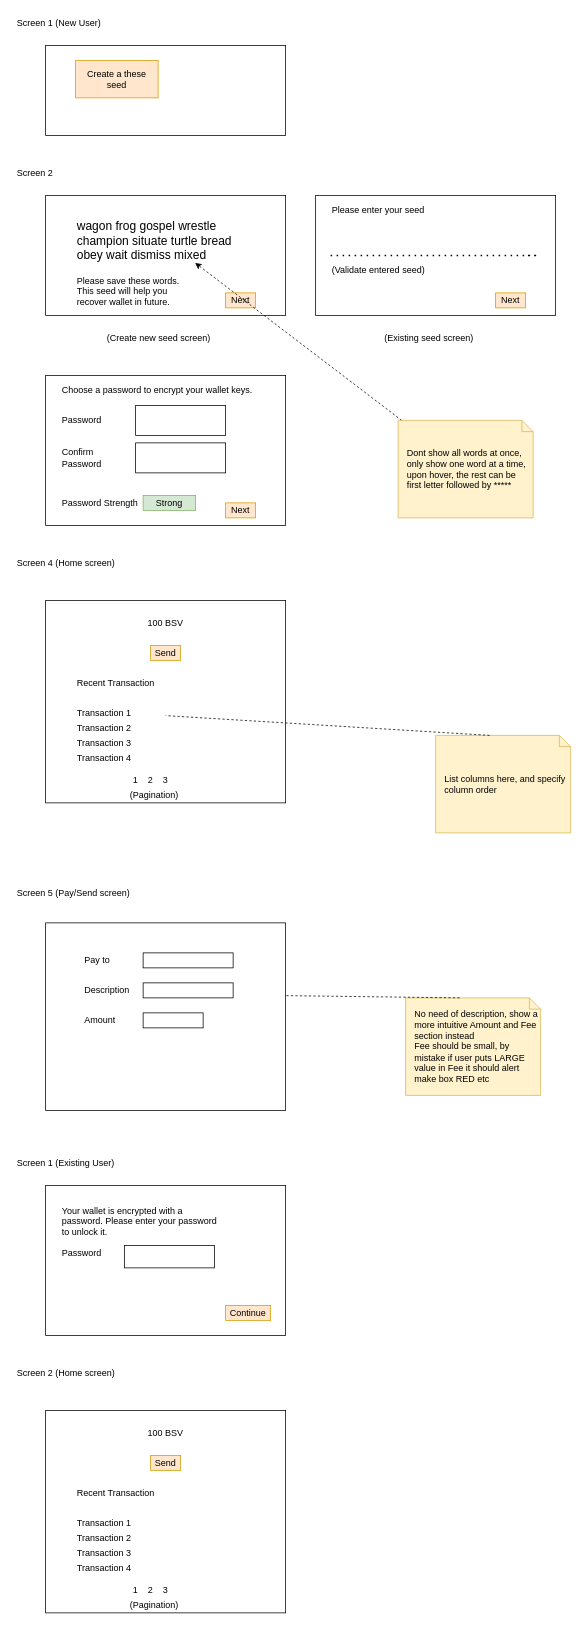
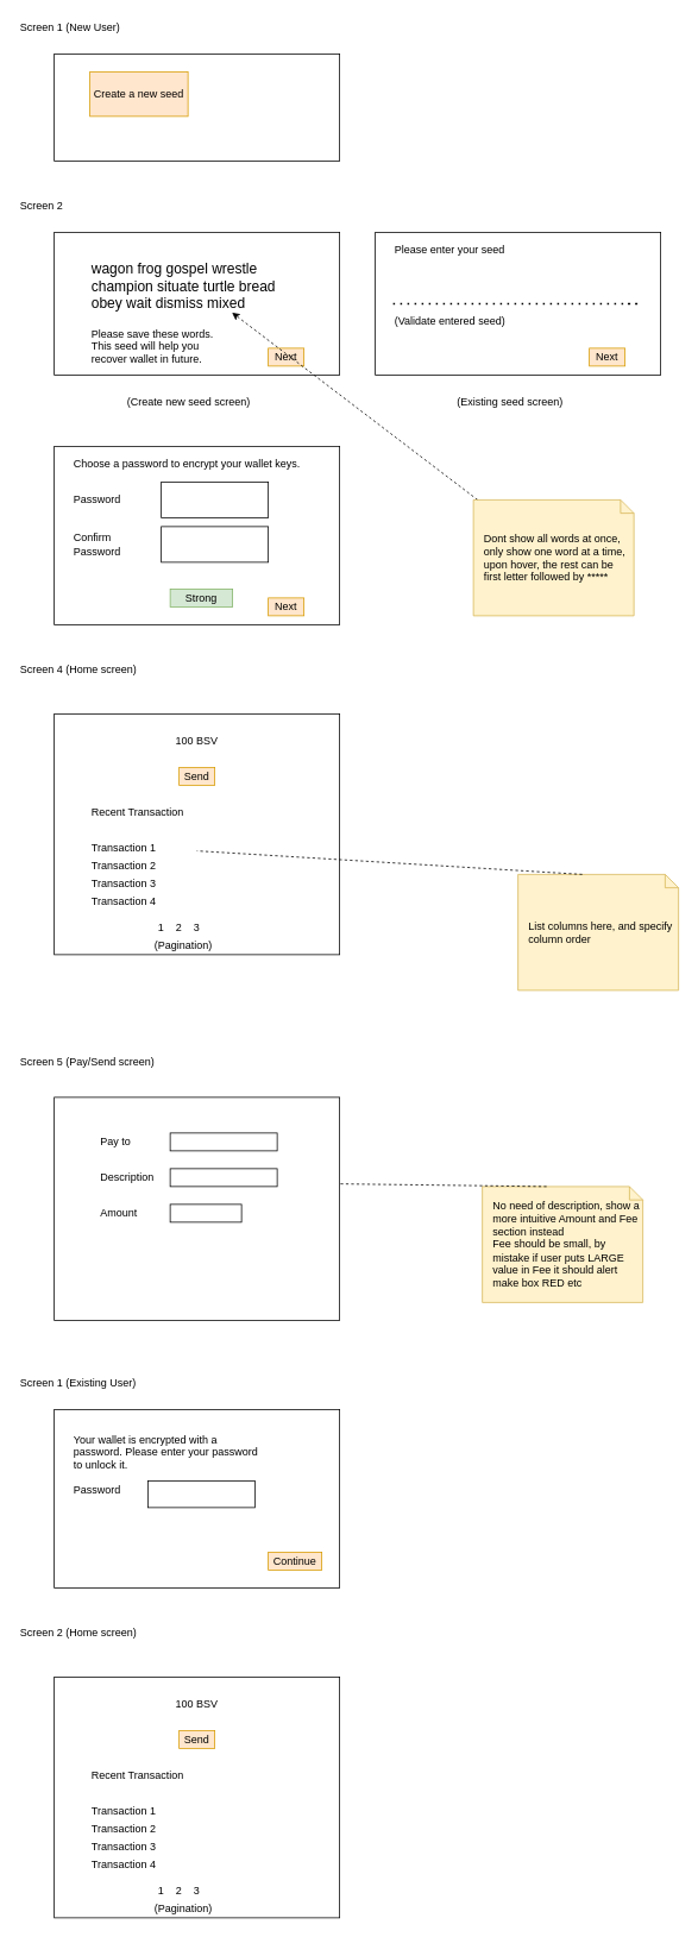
  <mxCell id="0" />
  <mxCell id="1" parent="0" />
  <mxCell id="2" value="" style="rounded=0;whiteSpace=wrap;html=1;" parent="1" vertex="1"><mxGeometry x="60" y="60" width="320" height="120" as="geometry" /></mxCell>
  <mxCell id="3" value="Screen 1 (New User)" style="text;html=1;strokeColor=none;fillColor=none;align=left;verticalAlign=middle;whiteSpace=wrap;rounded=0;" parent="1" vertex="1"><mxGeometry x="20" y="20" width="250" height="20" as="geometry" /></mxCell>
  <mxCell id="4" value="Screen 2" style="text;html=1;strokeColor=none;fillColor=none;align=left;verticalAlign=middle;whiteSpace=wrap;rounded=0;" parent="1" vertex="1"><mxGeometry x="20" y="220" width="60" height="20" as="geometry" /></mxCell>
  <mxCell id="5" value="Screen 4 (Home screen)" style="text;html=1;strokeColor=none;fillColor=none;align=left;verticalAlign=middle;whiteSpace=wrap;rounded=0;" parent="1" vertex="1"><mxGeometry x="20" y="740" width="230" height="20" as="geometry" /></mxCell>
  <mxCell id="6" value="Screen 5 (Pay/Send screen)" style="text;html=1;strokeColor=none;fillColor=none;align=left;verticalAlign=middle;whiteSpace=wrap;rounded=0;" parent="1" vertex="1"><mxGeometry x="20" y="1180" width="320" height="20" as="geometry" /></mxCell>
- <mxCell id="7" value="Create a these seed" style="text;html=1;align=center;verticalAlign=middle;whiteSpace=wrap;rounded=0;labelBackgroundColor=none;fillColor=#ffe6cc;strokeColor=#d79b00;" parent="1" vertex="1"><mxGeometry x="100" y="80" width="110" height="50" as="geometry" /></mxCell>
+ <mxCell id="7" value="Create a new seed" style="text;html=1;align=center;verticalAlign=middle;whiteSpace=wrap;rounded=0;labelBackgroundColor=none;fillColor=#ffe6cc;strokeColor=#d79b00;" parent="1" vertex="1"><mxGeometry x="100" y="80" width="110" height="50" as="geometry" /></mxCell>
  <mxCell id="8" value="" style="rounded=0;whiteSpace=wrap;html=1;labelBackgroundColor=none;fillColor=none;align=center;" parent="1" vertex="1"><mxGeometry x="60" y="260" width="320" height="160" as="geometry" /></mxCell>
  <mxCell id="9" value="" style="rounded=0;whiteSpace=wrap;html=1;labelBackgroundColor=none;fillColor=none;align=center;" parent="1" vertex="1"><mxGeometry x="420" y="260" width="320" height="160" as="geometry" /></mxCell>
  <mxCell id="10" value="(Create new seed screen)" style="text;html=1;strokeColor=none;fillColor=none;align=left;verticalAlign=middle;whiteSpace=wrap;rounded=0;labelBackgroundColor=none;" parent="1" vertex="1"><mxGeometry x="140" y="440" width="160" height="20" as="geometry" /></mxCell>
  <mxCell id="11" value="(Existing seed screen)" style="text;html=1;strokeColor=none;fillColor=none;align=left;verticalAlign=middle;whiteSpace=wrap;rounded=0;labelBackgroundColor=none;" parent="1" vertex="1"><mxGeometry x="510" y="440" width="160" height="20" as="geometry" /></mxCell>
  <mxCell id="12" value="&lt;p style=&quot;font-size: medium ; margin: 0px&quot;&gt;wagon frog gospel wrestle champion situate turtle bread obey wait dismiss mixed&lt;/p&gt;" style="text;html=1;strokeColor=none;fillColor=none;align=left;verticalAlign=middle;whiteSpace=wrap;rounded=0;labelBackgroundColor=none;" parent="1" vertex="1"><mxGeometry x="100" y="290" width="240" height="60" as="geometry" /></mxCell>
  <mxCell id="13" value="Next" style="text;html=1;strokeColor=#d79b00;fillColor=#ffe6cc;align=center;verticalAlign=middle;whiteSpace=wrap;rounded=0;labelBackgroundColor=none;" parent="1" vertex="1"><mxGeometry x="300" y="390" width="40" height="20" as="geometry" /></mxCell>
  <mxCell id="14" value="Next" style="text;html=1;strokeColor=#d79b00;fillColor=#ffe6cc;align=center;verticalAlign=middle;whiteSpace=wrap;rounded=0;labelBackgroundColor=none;" parent="1" vertex="1"><mxGeometry x="660" y="390" width="40" height="20" as="geometry" /></mxCell>
  <mxCell id="15" value="" style="endArrow=none;dashed=1;html=1;dashPattern=1 3;strokeWidth=2;" parent="1" edge="1"><mxGeometry width="50" height="50" relative="1" as="geometry"><mxPoint x="440" y="340" as="sourcePoint" /><mxPoint x="700" y="340" as="targetPoint" /><Array as="points"><mxPoint x="700" y="340" /><mxPoint x="720" y="340" /></Array></mxGeometry></mxCell>
  <mxCell id="16" value="Please enter your seed" style="text;html=1;strokeColor=none;fillColor=none;align=left;verticalAlign=middle;whiteSpace=wrap;rounded=0;labelBackgroundColor=none;" parent="1" vertex="1"><mxGeometry x="440" y="270" width="160" height="20" as="geometry" /></mxCell>
  <mxCell id="17" value="" style="rounded=0;whiteSpace=wrap;html=1;labelBackgroundColor=none;fillColor=none;align=center;" parent="1" vertex="1"><mxGeometry x="60" y="500" width="320" height="200" as="geometry" /></mxCell>
  <mxCell id="18" value="Choose a password to encrypt your wallet keys." style="text;html=1;strokeColor=none;fillColor=none;align=left;verticalAlign=middle;whiteSpace=wrap;rounded=0;labelBackgroundColor=none;" parent="1" vertex="1"><mxGeometry x="80" y="510" width="260" height="20" as="geometry" /></mxCell>
  <mxCell id="19" value="" style="rounded=0;whiteSpace=wrap;html=1;labelBackgroundColor=none;fillColor=none;align=left;" parent="1" vertex="1"><mxGeometry x="180" y="540" width="120" height="40" as="geometry" /></mxCell>
  <mxCell id="20" value="Password" style="text;html=1;strokeColor=none;fillColor=none;align=left;verticalAlign=middle;whiteSpace=wrap;rounded=0;labelBackgroundColor=none;" parent="1" vertex="1"><mxGeometry x="80" y="550" width="80" height="20" as="geometry" /></mxCell>
  <mxCell id="21" value="Confirm&amp;nbsp; Password" style="text;html=1;strokeColor=none;fillColor=none;align=left;verticalAlign=middle;whiteSpace=wrap;rounded=0;labelBackgroundColor=none;" parent="1" vertex="1"><mxGeometry x="80" y="600" width="40" height="20" as="geometry" /></mxCell>
  <mxCell id="22" value="" style="rounded=0;whiteSpace=wrap;html=1;labelBackgroundColor=none;fillColor=none;align=left;" parent="1" vertex="1"><mxGeometry x="180" y="590" width="120" height="40" as="geometry" /></mxCell>
  <mxCell id="23" value="Next" style="text;html=1;strokeColor=#d79b00;fillColor=#ffe6cc;align=center;verticalAlign=middle;whiteSpace=wrap;rounded=0;labelBackgroundColor=none;" parent="1" vertex="1"><mxGeometry x="300" y="670" width="40" height="20" as="geometry" /></mxCell>
- <mxCell id="24" value="Password Strength" style="text;html=1;strokeColor=none;fillColor=none;align=left;verticalAlign=middle;whiteSpace=wrap;rounded=0;labelBackgroundColor=none;" parent="1" vertex="1"><mxGeometry x="80" y="660" width="110" height="20" as="geometry" /></mxCell>
  <mxCell id="25" value="Strong" style="text;html=1;strokeColor=#82b366;fillColor=#d5e8d4;align=center;verticalAlign=middle;whiteSpace=wrap;rounded=0;labelBackgroundColor=none;" parent="1" vertex="1"><mxGeometry x="190" y="660" width="70" height="20" as="geometry" /></mxCell>
  <mxCell id="26" value="" style="rounded=0;whiteSpace=wrap;html=1;labelBackgroundColor=none;fillColor=none;align=left;" parent="1" vertex="1"><mxGeometry x="60" y="800" width="320" height="270" as="geometry" /></mxCell>
  <mxCell id="27" value="100 BSV" style="text;html=1;strokeColor=none;fillColor=none;align=center;verticalAlign=middle;whiteSpace=wrap;rounded=0;labelBackgroundColor=none;" parent="1" vertex="1"><mxGeometry x="180" y="820" width="80" height="20" as="geometry" /></mxCell>
  <mxCell id="28" value="Send" style="text;html=1;strokeColor=#d79b00;fillColor=#ffe6cc;align=center;verticalAlign=middle;whiteSpace=wrap;rounded=0;labelBackgroundColor=none;" parent="1" vertex="1"><mxGeometry x="200" y="860" width="40" height="20" as="geometry" /></mxCell>
  <mxCell id="29" value="Recent Transaction" style="text;html=1;strokeColor=none;fillColor=none;align=left;verticalAlign=middle;whiteSpace=wrap;rounded=0;labelBackgroundColor=none;" parent="1" vertex="1"><mxGeometry x="100" y="900" width="120" height="20" as="geometry" /></mxCell>
  <mxCell id="30" value="Transaction 1" style="text;html=1;strokeColor=none;fillColor=none;align=left;verticalAlign=middle;whiteSpace=wrap;rounded=0;labelBackgroundColor=none;" parent="1" vertex="1"><mxGeometry x="100" y="940" width="120" height="20" as="geometry" /></mxCell>
  <mxCell id="31" value="Transaction 2" style="text;html=1;strokeColor=none;fillColor=none;align=left;verticalAlign=middle;whiteSpace=wrap;rounded=0;labelBackgroundColor=none;" parent="1" vertex="1"><mxGeometry x="100" y="960" width="120" height="20" as="geometry" /></mxCell>
  <mxCell id="32" value="Transaction 3" style="text;html=1;strokeColor=none;fillColor=none;align=left;verticalAlign=middle;whiteSpace=wrap;rounded=0;labelBackgroundColor=none;" parent="1" vertex="1"><mxGeometry x="100" y="980" width="120" height="20" as="geometry" /></mxCell>
  <mxCell id="33" value="Transaction 4" style="text;html=1;strokeColor=none;fillColor=none;align=left;verticalAlign=middle;whiteSpace=wrap;rounded=0;labelBackgroundColor=none;" parent="1" vertex="1"><mxGeometry x="100" y="1000" width="120" height="20" as="geometry" /></mxCell>
  <mxCell id="34" value="" style="rounded=0;whiteSpace=wrap;html=1;labelBackgroundColor=none;fillColor=none;align=left;" parent="1" vertex="1"><mxGeometry x="60" y="1230" width="320" height="250" as="geometry" /></mxCell>
  <mxCell id="35" value="Pay to" style="text;html=1;strokeColor=none;fillColor=none;align=left;verticalAlign=middle;whiteSpace=wrap;rounded=0;labelBackgroundColor=none;" parent="1" vertex="1"><mxGeometry x="110" y="1270" width="40" height="20" as="geometry" /></mxCell>
  <mxCell id="36" value="Description" style="text;html=1;strokeColor=none;fillColor=none;align=left;verticalAlign=middle;whiteSpace=wrap;rounded=0;labelBackgroundColor=none;" parent="1" vertex="1"><mxGeometry x="110" y="1310" width="80" height="20" as="geometry" /></mxCell>
  <mxCell id="37" value="Amount" style="text;html=1;strokeColor=none;fillColor=none;align=left;verticalAlign=middle;whiteSpace=wrap;rounded=0;labelBackgroundColor=none;" parent="1" vertex="1"><mxGeometry x="110" y="1350" width="40" height="20" as="geometry" /></mxCell>
  <mxCell id="38" value="" style="rounded=0;whiteSpace=wrap;html=1;labelBackgroundColor=none;fillColor=none;align=left;" parent="1" vertex="1"><mxGeometry x="190" y="1270" width="120" height="20" as="geometry" /></mxCell>
  <mxCell id="39" value="" style="rounded=0;whiteSpace=wrap;html=1;labelBackgroundColor=none;fillColor=none;align=left;" parent="1" vertex="1"><mxGeometry x="190" y="1310" width="120" height="20" as="geometry" /></mxCell>
  <mxCell id="40" value="" style="rounded=0;whiteSpace=wrap;html=1;labelBackgroundColor=none;fillColor=none;align=left;" parent="1" vertex="1"><mxGeometry x="190" y="1350" width="80" height="20" as="geometry" /></mxCell>
  <mxCell id="41" value="(Validate entered seed)" style="text;html=1;strokeColor=none;fillColor=none;align=left;verticalAlign=middle;whiteSpace=wrap;rounded=0;labelBackgroundColor=none;" parent="1" vertex="1"><mxGeometry x="440" y="350" width="280" height="20" as="geometry" /></mxCell>
  <mxCell id="42" value="Please save these words. This seed will help you recover wallet in future." style="text;html=1;strokeColor=none;fillColor=none;align=left;verticalAlign=top;whiteSpace=wrap;rounded=0;labelBackgroundColor=none;" parent="1" vertex="1"><mxGeometry x="100" y="360" width="160" height="50" as="geometry" /></mxCell>
  <mxCell id="43" value="Screen 1 (Existing User)" style="text;html=1;strokeColor=none;fillColor=none;align=left;verticalAlign=middle;whiteSpace=wrap;rounded=0;" parent="1" vertex="1"><mxGeometry x="20" y="1540" width="250" height="20" as="geometry" /></mxCell>
  <mxCell id="44" value="" style="rounded=0;whiteSpace=wrap;html=1;labelBackgroundColor=none;fillColor=none;align=center;" parent="1" vertex="1"><mxGeometry x="60" y="1580" width="320" height="200" as="geometry" /></mxCell>
  <mxCell id="45" value="Your wallet is encrypted with a password. Please enter your password to unlock it." style="text;html=1;strokeColor=none;fillColor=none;align=left;verticalAlign=top;whiteSpace=wrap;rounded=0;labelBackgroundColor=none;" parent="1" vertex="1"><mxGeometry x="80" y="1600" width="220" height="60" as="geometry" /></mxCell>
  <mxCell id="46" value="Password" style="text;html=1;strokeColor=none;fillColor=none;align=left;verticalAlign=middle;whiteSpace=wrap;rounded=0;labelBackgroundColor=none;" parent="1" vertex="1"><mxGeometry x="80" y="1660" width="80" height="20" as="geometry" /></mxCell>
  <mxCell id="47" value="" style="rounded=0;whiteSpace=wrap;html=1;labelBackgroundColor=none;fillColor=none;align=left;" parent="1" vertex="1"><mxGeometry x="165" y="1660" width="120" height="30" as="geometry" /></mxCell>
  <mxCell id="48" value="Continue" style="text;html=1;strokeColor=#d79b00;fillColor=#ffe6cc;align=center;verticalAlign=middle;whiteSpace=wrap;rounded=0;labelBackgroundColor=none;" parent="1" vertex="1"><mxGeometry x="300" y="1740" width="60" height="20" as="geometry" /></mxCell>
  <mxCell id="49" value="1" style="text;html=1;strokeColor=none;fillColor=none;align=center;verticalAlign=middle;whiteSpace=wrap;rounded=0;labelBackgroundColor=none;" parent="1" vertex="1"><mxGeometry x="160" y="1030" width="40" height="20" as="geometry" /></mxCell>
  <mxCell id="50" value="2" style="text;html=1;strokeColor=none;fillColor=none;align=center;verticalAlign=middle;whiteSpace=wrap;rounded=0;labelBackgroundColor=none;" parent="1" vertex="1"><mxGeometry x="180" y="1030" width="40" height="20" as="geometry" /></mxCell>
  <mxCell id="51" value="3" style="text;html=1;strokeColor=none;fillColor=none;align=center;verticalAlign=middle;whiteSpace=wrap;rounded=0;labelBackgroundColor=none;" parent="1" vertex="1"><mxGeometry x="200" y="1030" width="40" height="20" as="geometry" /></mxCell>
  <mxCell id="52" value="(Pagination)" style="text;html=1;strokeColor=none;fillColor=none;align=center;verticalAlign=middle;whiteSpace=wrap;rounded=0;labelBackgroundColor=none;" parent="1" vertex="1"><mxGeometry x="170" y="1050" width="70" height="20" as="geometry" /></mxCell>
  <mxCell id="53" value="Screen 2 (Home screen)" style="text;html=1;strokeColor=none;fillColor=none;align=left;verticalAlign=middle;whiteSpace=wrap;rounded=0;" parent="1" vertex="1"><mxGeometry x="20" y="1820" width="230" height="20" as="geometry" /></mxCell>
  <mxCell id="54" value="" style="rounded=0;whiteSpace=wrap;html=1;labelBackgroundColor=none;fillColor=none;align=left;" parent="1" vertex="1"><mxGeometry x="60" y="1880" width="320" height="270" as="geometry" /></mxCell>
  <mxCell id="55" value="100 BSV" style="text;html=1;strokeColor=none;fillColor=none;align=center;verticalAlign=middle;whiteSpace=wrap;rounded=0;labelBackgroundColor=none;" parent="1" vertex="1"><mxGeometry x="180" y="1900" width="80" height="20" as="geometry" /></mxCell>
  <mxCell id="56" value="Send" style="text;html=1;strokeColor=#d79b00;fillColor=#ffe6cc;align=center;verticalAlign=middle;whiteSpace=wrap;rounded=0;labelBackgroundColor=none;" parent="1" vertex="1"><mxGeometry x="200" y="1940" width="40" height="20" as="geometry" /></mxCell>
  <mxCell id="57" value="Recent Transaction" style="text;html=1;strokeColor=none;fillColor=none;align=left;verticalAlign=middle;whiteSpace=wrap;rounded=0;labelBackgroundColor=none;" parent="1" vertex="1"><mxGeometry x="100" y="1980" width="120" height="20" as="geometry" /></mxCell>
  <mxCell id="58" value="Transaction 1" style="text;html=1;strokeColor=none;fillColor=none;align=left;verticalAlign=middle;whiteSpace=wrap;rounded=0;labelBackgroundColor=none;" parent="1" vertex="1"><mxGeometry x="100" y="2020" width="120" height="20" as="geometry" /></mxCell>
  <mxCell id="59" value="Transaction 2" style="text;html=1;strokeColor=none;fillColor=none;align=left;verticalAlign=middle;whiteSpace=wrap;rounded=0;labelBackgroundColor=none;" parent="1" vertex="1"><mxGeometry x="100" y="2040" width="120" height="20" as="geometry" /></mxCell>
  <mxCell id="60" value="Transaction 3" style="text;html=1;strokeColor=none;fillColor=none;align=left;verticalAlign=middle;whiteSpace=wrap;rounded=0;labelBackgroundColor=none;" parent="1" vertex="1"><mxGeometry x="100" y="2060" width="120" height="20" as="geometry" /></mxCell>
  <mxCell id="61" value="Transaction 4" style="text;html=1;strokeColor=none;fillColor=none;align=left;verticalAlign=middle;whiteSpace=wrap;rounded=0;labelBackgroundColor=none;" parent="1" vertex="1"><mxGeometry x="100" y="2080" width="120" height="20" as="geometry" /></mxCell>
  <mxCell id="62" value="1" style="text;html=1;strokeColor=none;fillColor=none;align=center;verticalAlign=middle;whiteSpace=wrap;rounded=0;labelBackgroundColor=none;" parent="1" vertex="1"><mxGeometry x="160" y="2110" width="40" height="20" as="geometry" /></mxCell>
  <mxCell id="63" value="2" style="text;html=1;strokeColor=none;fillColor=none;align=center;verticalAlign=middle;whiteSpace=wrap;rounded=0;labelBackgroundColor=none;" parent="1" vertex="1"><mxGeometry x="180" y="2110" width="40" height="20" as="geometry" /></mxCell>
  <mxCell id="64" value="3" style="text;html=1;strokeColor=none;fillColor=none;align=center;verticalAlign=middle;whiteSpace=wrap;rounded=0;labelBackgroundColor=none;" parent="1" vertex="1"><mxGeometry x="200" y="2110" width="40" height="20" as="geometry" /></mxCell>
  <mxCell id="65" value="(Pagination)" style="text;html=1;strokeColor=none;fillColor=none;align=center;verticalAlign=middle;whiteSpace=wrap;rounded=0;labelBackgroundColor=none;" parent="1" vertex="1"><mxGeometry x="170" y="2130" width="70" height="20" as="geometry" /></mxCell>
  <mxCell id="66" style="rounded=0;orthogonalLoop=1;jettySize=auto;html=1;dashed=1;" parent="1" source="67" target="12" edge="1"><mxGeometry relative="1" as="geometry" /></mxCell>
  <mxCell id="67" value="Dont show all words at once, only show one word at a time, upon hover, the rest can be first letter followed by *****" style="shape=note;size=15;align=left;spacingLeft=10;html=1;whiteSpace=wrap;fillColor=#fff2cc;strokeColor=#d6b656;" parent="1" vertex="1"><mxGeometry x="530" y="560" width="180" height="130" as="geometry" /></mxCell>
  <mxCell id="68" value="" style="group" vertex="1" connectable="0" parent="1"><mxGeometry x="580" y="980" width="180" height="130" as="geometry" /></mxCell>
  <mxCell id="69" value="List columns here, and specify column order" style="shape=note;size=15;align=left;spacingLeft=10;html=1;whiteSpace=wrap;fillColor=#fff2cc;strokeColor=#d6b656;" parent="68" vertex="1"><mxGeometry width="180" height="130" as="geometry" /></mxCell>
  <mxCell id="70" value="" style="edgeStyle=none;endArrow=none;exitX=0.4;exitY=0;dashed=1;html=1;" parent="68" source="69" target="30" edge="1"><mxGeometry x="1" relative="1" as="geometry"><mxPoint x="-60" y="-50" as="targetPoint" /></mxGeometry></mxCell>
  <mxCell id="71" value="" style="group" vertex="1" connectable="0" parent="1"><mxGeometry x="540" y="1330" width="180" height="130" as="geometry" /></mxCell>
  <mxCell id="72" value="No need of description, show a more intuitive Amount and Fee section instead&lt;br&gt;Fee should be small, by mistake if user puts LARGE value in Fee it should alert make box RED etc" style="shape=note;size=15;align=left;spacingLeft=10;html=1;whiteSpace=wrap;fillColor=#fff2cc;strokeColor=#d6b656;" vertex="1" parent="71"><mxGeometry width="180" height="130" as="geometry" /></mxCell>
  <mxCell id="73" value="" style="edgeStyle=none;endArrow=none;exitX=0.4;exitY=0;dashed=1;html=1;entryX=0.997;entryY=0.388;entryDx=0;entryDy=0;entryPerimeter=0;" edge="1" parent="1" source="72" target="34"><mxGeometry x="1" relative="1" as="geometry"><mxPoint x="510" y="1230" as="targetPoint" /></mxGeometry></mxCell>
